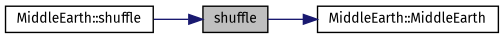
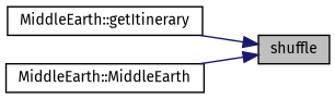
  digraph {
    fontname="Fira Sans"
    rankdir=RL
    node [color=black fillcolor=white fontname="Fira Sans" fontsize=10 shape=record style=filled]
    edge [color=midnightblue dir=back fontname="Fira Sans" fontsize=10 labelfontname=Helvetica labelfontsize=10 style=solid]
    n1 [fillcolor=grey75 fontcolor=black height=0.2 label=shuffle width=0.4]
-   n2 [height=0.2 label="MiddleEarth::shuffle" width=0.4]
+   n2 [height=0.2 label="MiddleEarth::getItinerary" width=0.4]
    n3 [height=0.2 label="MiddleEarth::MiddleEarth" width=0.4]
    n1 -> n2
-   n3 -> n1
+   n1 -> n3
  }
